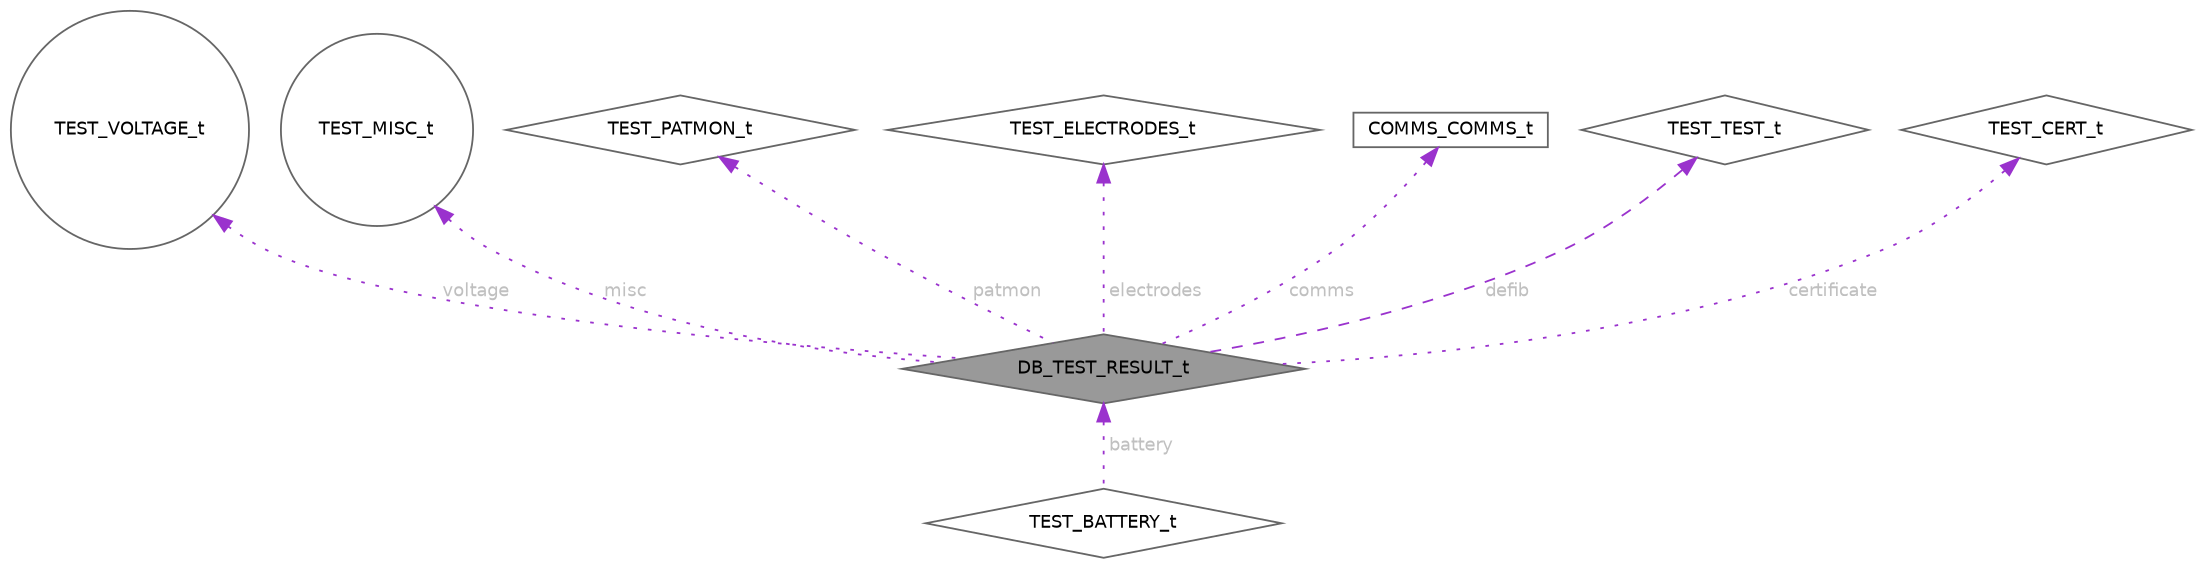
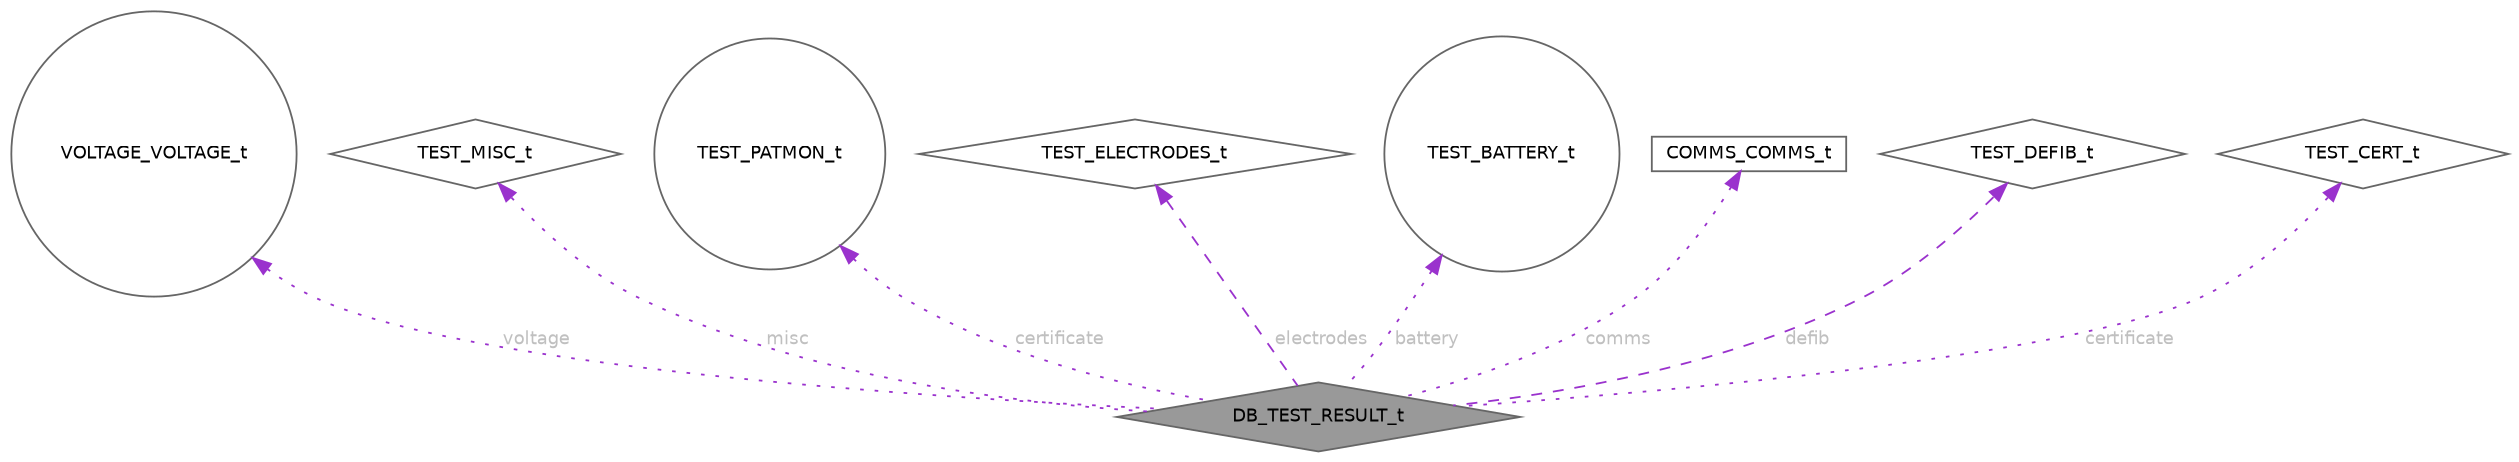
  digraph {
    rankdir=TB
    node [color=gray40 fillcolor=white fontname=Helvetica fontsize=10 shape=diamond style=filled]
    edge [color=darkorchid3 dir=back fontcolor=grey fontname=Helvetica fontsize=10 labelfontname=Helvetica labelfontsize=10 style=dotted]
    n1 [fillcolor=grey60 fontcolor=black height=0.2 label=DB_TEST_RESULT_t width=0.4]
-   n2 [height=0.2 label=TEST_VOLTAGE_t shape=circle width=0.4]
-   n3 [height=0.2 label=TEST_MISC_t shape=circle width=0.4]
-   n4 [height=0.2 label=TEST_PATMON_t width=0.4]
+   n2 [height=0.2 label=VOLTAGE_VOLTAGE_t shape=circle width=0.4]
+   n3 [height=0.2 label=TEST_MISC_t width=0.4]
+   n4 [height=0.2 label=TEST_PATMON_t shape=circle width=0.4]
    n5 [height=0.2 label=TEST_ELECTRODES_t width=0.4]
-   n6 [height=0.2 label=TEST_BATTERY_t width=0.4]
+   n6 [height=0.2 label=TEST_BATTERY_t shape=circle width=0.4]
    n7 [height=0.2 label=COMMS_COMMS_t shape=box width=0.4]
-   n8 [height=0.2 label=TEST_TEST_t width=0.4]
+   n8 [height=0.2 label=TEST_DEFIB_t width=0.4]
    n9 [height=0.2 label=TEST_CERT_t width=0.4]
    n2 -> n1 [label=" voltage"]
    n3 -> n1 [label=" misc"]
-   n4 -> n1 [label=" patmon"]
-   n5 -> n1 [label=" electrodes"]
-   n1 -> n6 [label=" battery"]
+   n4 -> n1 [label=" certificate"]
+   n5 -> n1 [label=" electrodes" style=dashed]
+   n6 -> n1 [label=" battery"]
    n7 -> n1 [label=" comms"]
    n8 -> n1 [label=" defib" style=dashed]
    n9 -> n1 [label=" certificate"]
  }
